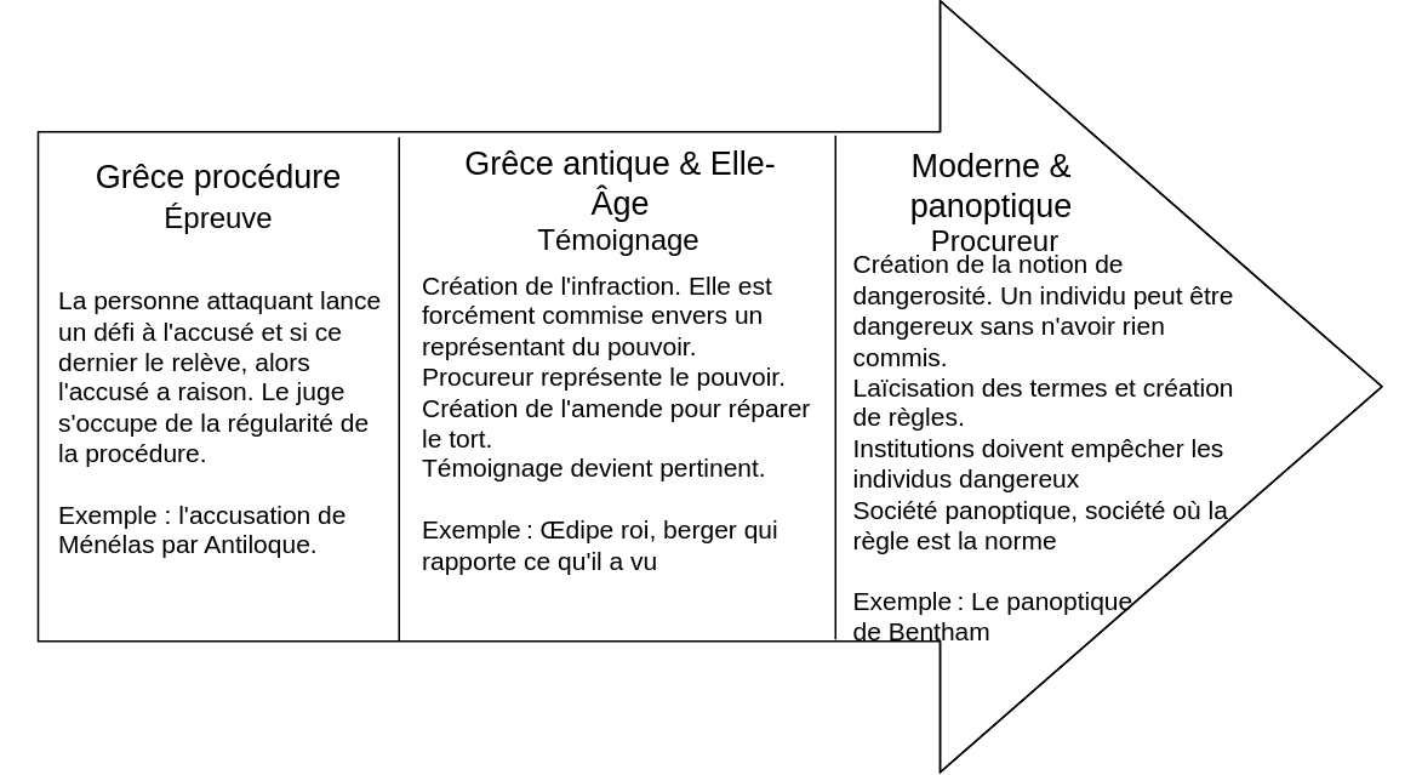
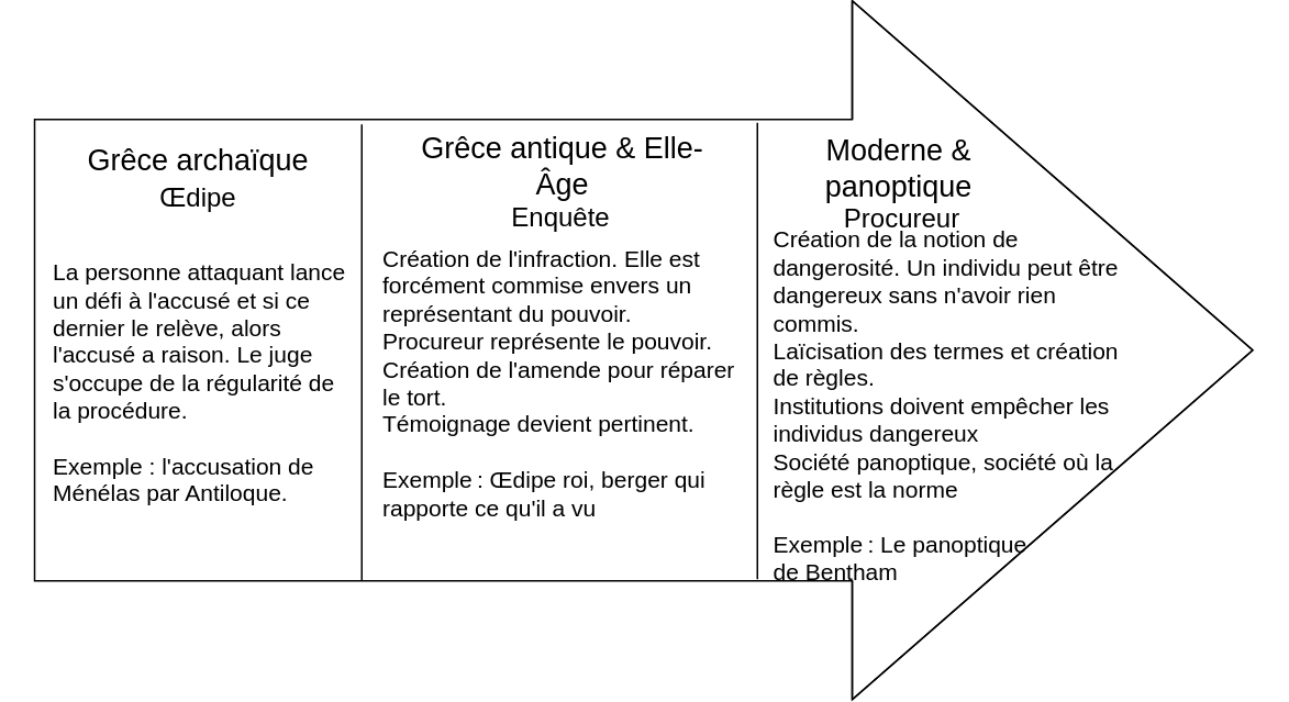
  <mxCell id="0" />
  <mxCell id="1" parent="0" />
  <mxCell id="2" value="" style="shape=flexArrow;endArrow=classic;html=1;rounded=0;endWidth=143;endSize=80.66;width=280;" edge="1" parent="1"><mxGeometry width="50" height="50" relative="1" as="geometry"><mxPoint x="20" y="158" as="sourcePoint" /><mxPoint x="760" y="158" as="targetPoint" /><Array as="points"><mxPoint x="330" y="158" /></Array></mxGeometry></mxCell>
  <mxCell id="3" value="" style="endArrow=none;html=1;rounded=0;" edge="1" parent="1"><mxGeometry width="50" height="50" relative="1" as="geometry"><mxPoint x="219" y="298" as="sourcePoint" /><mxPoint x="219" y="21" as="targetPoint" /></mxGeometry></mxCell>
  <mxCell id="4" value="" style="endArrow=none;html=1;rounded=0;" edge="1" parent="1"><mxGeometry width="50" height="50" relative="1" as="geometry"><mxPoint x="459" y="297" as="sourcePoint" /><mxPoint x="459" y="20" as="targetPoint" /></mxGeometry></mxCell>
- <mxCell id="5" value="&lt;font style=&quot;font-size: 18px;&quot;&gt;Grêce procédure&lt;/font&gt;" style="text;html=1;align=center;verticalAlign=middle;whiteSpace=wrap;rounded=0;" vertex="1" parent="1"><mxGeometry x="30" y="28" width="180" height="30" as="geometry" /></mxCell>
+ <mxCell id="5" value="&lt;font style=&quot;font-size: 18px;&quot;&gt;Grêce archaïque&lt;/font&gt;" style="text;html=1;align=center;verticalAlign=middle;whiteSpace=wrap;rounded=0;" vertex="1" parent="1"><mxGeometry x="30" y="28" width="180" height="30" as="geometry" /></mxCell>
  <mxCell id="6" value="&lt;font style=&quot;font-size: 18px;&quot;&gt;Grêce antique &amp;amp; Elle-Âge&lt;/font&gt;" style="text;html=1;align=center;verticalAlign=middle;whiteSpace=wrap;rounded=0;" vertex="1" parent="1"><mxGeometry x="251" y="25" width="180" height="43" as="geometry" /></mxCell>
  <mxCell id="7" value="&lt;font style=&quot;font-size: 18px;&quot;&gt;Moderne &amp;amp; panoptique&lt;/font&gt;" style="text;html=1;align=center;verticalAlign=middle;whiteSpace=wrap;rounded=0;" vertex="1" parent="1"><mxGeometry x="455" y="26" width="180" height="43" as="geometry" /></mxCell>
- <mxCell id="8" value="&lt;font style=&quot;font-size: 16px;&quot;&gt;Épreuve&lt;/font&gt;" style="text;html=1;align=center;verticalAlign=middle;whiteSpace=wrap;rounded=0;" vertex="1" parent="1"><mxGeometry x="30" y="50" width="180" height="30" as="geometry" /></mxCell>
- <mxCell id="9" value="&lt;font style=&quot;font-size: 16px;&quot;&gt;Témoignage&lt;/font&gt;" style="text;html=1;align=center;verticalAlign=middle;whiteSpace=wrap;rounded=0;" vertex="1" parent="1"><mxGeometry x="250" y="62" width="180" height="30" as="geometry" /></mxCell>
+ <mxCell id="8" value="&lt;font style=&quot;font-size: 16px;&quot;&gt;Œdipe&lt;/font&gt;" style="text;html=1;align=center;verticalAlign=middle;whiteSpace=wrap;rounded=0;" vertex="1" parent="1"><mxGeometry x="30" y="50" width="180" height="30" as="geometry" /></mxCell>
+ <mxCell id="9" value="&lt;font style=&quot;font-size: 16px;&quot;&gt;Enquête&lt;/font&gt;" style="text;html=1;align=center;verticalAlign=middle;whiteSpace=wrap;rounded=0;" vertex="1" parent="1"><mxGeometry x="250" y="62" width="180" height="30" as="geometry" /></mxCell>
  <mxCell id="10" value="&lt;font style=&quot;font-size: 16px;&quot;&gt;Procureur&lt;/font&gt;" style="text;html=1;align=center;verticalAlign=middle;whiteSpace=wrap;rounded=0;" vertex="1" parent="1"><mxGeometry x="457" y="63" width="180" height="30" as="geometry" /></mxCell>
  <mxCell id="11" value="&lt;font style=&quot;font-size: 14px;&quot;&gt;La personne attaquant lance un défi à l'accusé et si ce dernier le relève, alors l'accusé a raison. Le juge s'occupe de la régularité de la procédure.&lt;/font&gt;&lt;div&gt;&lt;font style=&quot;font-size: 14px;&quot;&gt;&lt;br&gt;&lt;/font&gt;&lt;/div&gt;&lt;div&gt;&lt;font style=&quot;font-size: 14px;&quot;&gt;Exemple : l'accusation de Ménélas par Antiloque.&lt;/font&gt;&lt;/div&gt;" style="text;html=1;align=left;verticalAlign=middle;whiteSpace=wrap;rounded=0;" vertex="1" parent="1"><mxGeometry x="30" y="98" width="180" height="160" as="geometry" /></mxCell>
  <mxCell id="12" value="&lt;span style=&quot;font-size: 14px;&quot;&gt;Création de l'infraction. Elle est forcément commise envers un représentant du pouvoir.&lt;/span&gt;&lt;div&gt;&lt;span style=&quot;font-size: 14px;&quot;&gt;Procureur représente le pouvoir.&lt;/span&gt;&lt;/div&gt;&lt;div&gt;&lt;span style=&quot;font-size: 14px;&quot;&gt;Création de l'amende pour réparer le tort.&lt;/span&gt;&lt;/div&gt;&lt;div&gt;&lt;span style=&quot;font-size: 14px;&quot;&gt;Témoignage devient pertinent.&lt;/span&gt;&lt;/div&gt;&lt;div&gt;&lt;span style=&quot;font-size: 14px;&quot;&gt;&lt;br&gt;&lt;/span&gt;&lt;/div&gt;&lt;div&gt;&lt;span style=&quot;font-size: 14px;&quot;&gt;Exemple : Œdipe roi, berger qui rapporte ce qu'il a vu&lt;/span&gt;&lt;/div&gt;" style="text;html=1;align=left;verticalAlign=middle;whiteSpace=wrap;rounded=0;" vertex="1" parent="1"><mxGeometry x="230" y="98" width="220" height="160" as="geometry" /></mxCell>
  <mxCell id="13" value="&lt;span style=&quot;font-size: 14px;&quot;&gt;Création de la notion de dangerosité. Un individu peut être dangereux sans n'avoir rien commis.&lt;/span&gt;&lt;div&gt;&lt;span style=&quot;font-size: 14px;&quot;&gt;Laïcisation des termes et création de règles.&lt;/span&gt;&lt;/div&gt;&lt;div&gt;&lt;span style=&quot;font-size: 14px;&quot;&gt;Institutions doivent empêcher les individus dangereux&lt;/span&gt;&lt;/div&gt;&lt;div&gt;&lt;span style=&quot;font-size: 14px;&quot;&gt;Société panoptique, société où la règle est la norme&lt;/span&gt;&lt;/div&gt;&lt;div&gt;&lt;span style=&quot;font-size: 14px;&quot;&gt;&lt;br&gt;&lt;/span&gt;&lt;/div&gt;&lt;div&gt;&lt;span style=&quot;font-size: 14px;&quot;&gt;Exemple : Le panoptique&lt;/span&gt;&lt;/div&gt;&lt;div&gt;&lt;span style=&quot;font-size: 14px;&quot;&gt;de Bentham&lt;/span&gt;&lt;/div&gt;" style="text;html=1;align=left;verticalAlign=middle;whiteSpace=wrap;rounded=0;" vertex="1" parent="1"><mxGeometry x="467" y="102" width="220" height="179" as="geometry" /></mxCell>
